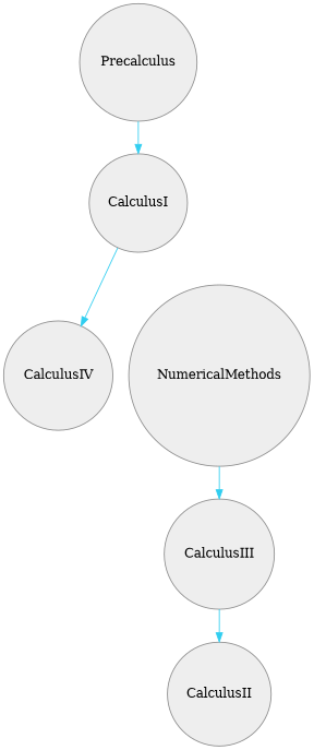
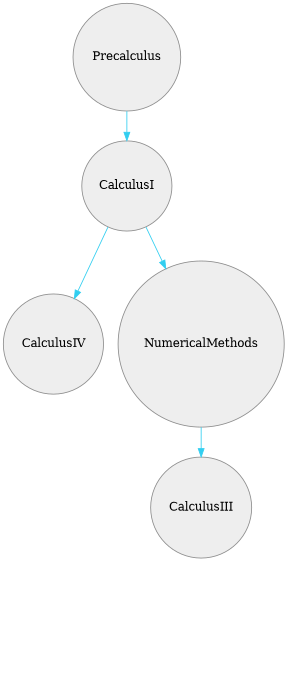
  digraph {
    node [color="#8C8C8C" fillcolor="#EEEEEE" shape=circle style=filled]
    edge [color="#31CEF0"]
    Precalculus
    CalculusI
    CalculusIII
-   CalculusII
    CalculusIV
    NumericalMethods
    Precalculus -> CalculusI
    CalculusI -> CalculusIV
-   CalculusIII -> CalculusII
+   CalculusI -> NumericalMethods
    NumericalMethods -> CalculusIII
  }
